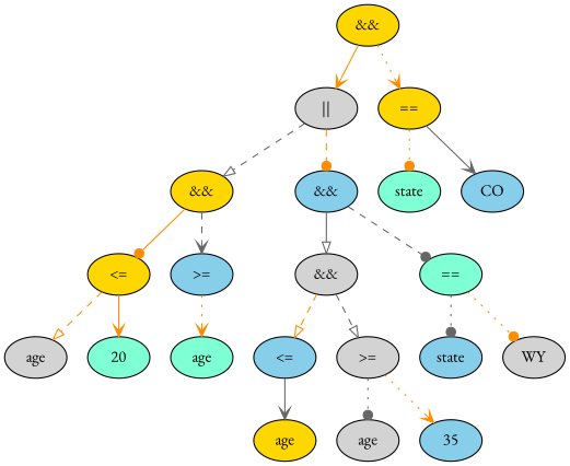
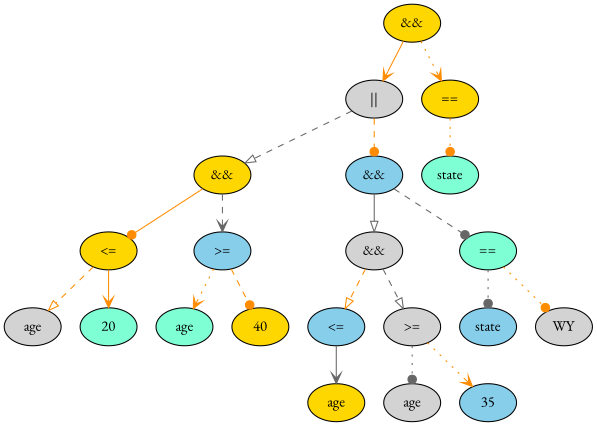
  digraph {
    fontname="EB Garamond"
    node [fillcolor=gold fontname="EB Garamond" style=filled]
    edge [arrowhead=dot color=darkorange fontname="EB Garamond" style=dashed]
    n1 [label="&&"]
    n2 [label="<="]
    n3 [fillcolor=skyblue label=">="]
    n4 [fillcolor=lightgrey label=age]
    n5 [fillcolor=aquamarine label=20]
    n6 [fillcolor=aquamarine label=age]
+   n7 [label=40]
    n8 [fillcolor=lightgrey label="||"]
    n9 [fillcolor=skyblue label="&&"]
    n10 [fillcolor=lightgrey label="&&"]
    n11 [fillcolor=aquamarine label="=="]
    n12 [fillcolor=skyblue label="<="]
    n13 [fillcolor=lightgrey label=">="]
    n14 [fillcolor=skyblue label=state]
    n15 [fillcolor=lightgrey label=WY]
    n16 [label="=="]
    n17 [fillcolor=aquamarine label=state]
-   n18 [fillcolor=skyblue label=CO]
    n19 [label="&&"]
    n20 [label=age]
    n21 [fillcolor=lightgrey label=age]
    n22 [fillcolor=skyblue label=35]
    n1 -> n2 [style=solid]
    n1 -> n3 [arrowhead=vee color=gray40]
    n2 -> n4 [arrowhead=onormal]
    n2 -> n5 [arrowhead=vee style=solid]
    n3 -> n6 [arrowhead=vee style=dotted]
+   n3 -> n7
    n8 -> n1 [arrowhead=onormal color=gray40]
    n8 -> n9
    n9 -> n10 [arrowhead=onormal color=gray40 style=solid]
    n9 -> n11 [color=gray40]
    n10 -> n12 [arrowhead=onormal]
    n10 -> n13 [arrowhead=onormal color=gray40]
    n11 -> n14 [color=gray40 style=dotted]
    n11 -> n15 [style=dotted]
    n12 -> n20 [arrowhead=vee color=gray40 style=solid]
    n13 -> n21 [color=gray40 style=dotted]
    n13 -> n22 [arrowhead=vee style=dotted]
    n16 -> n17 [style=dotted]
-   n16 -> n18 [arrowhead=vee color=gray40 style=solid]
    n19 -> n8 [arrowhead=vee style=solid]
    n19 -> n16 [arrowhead=vee style=dotted]
  }
